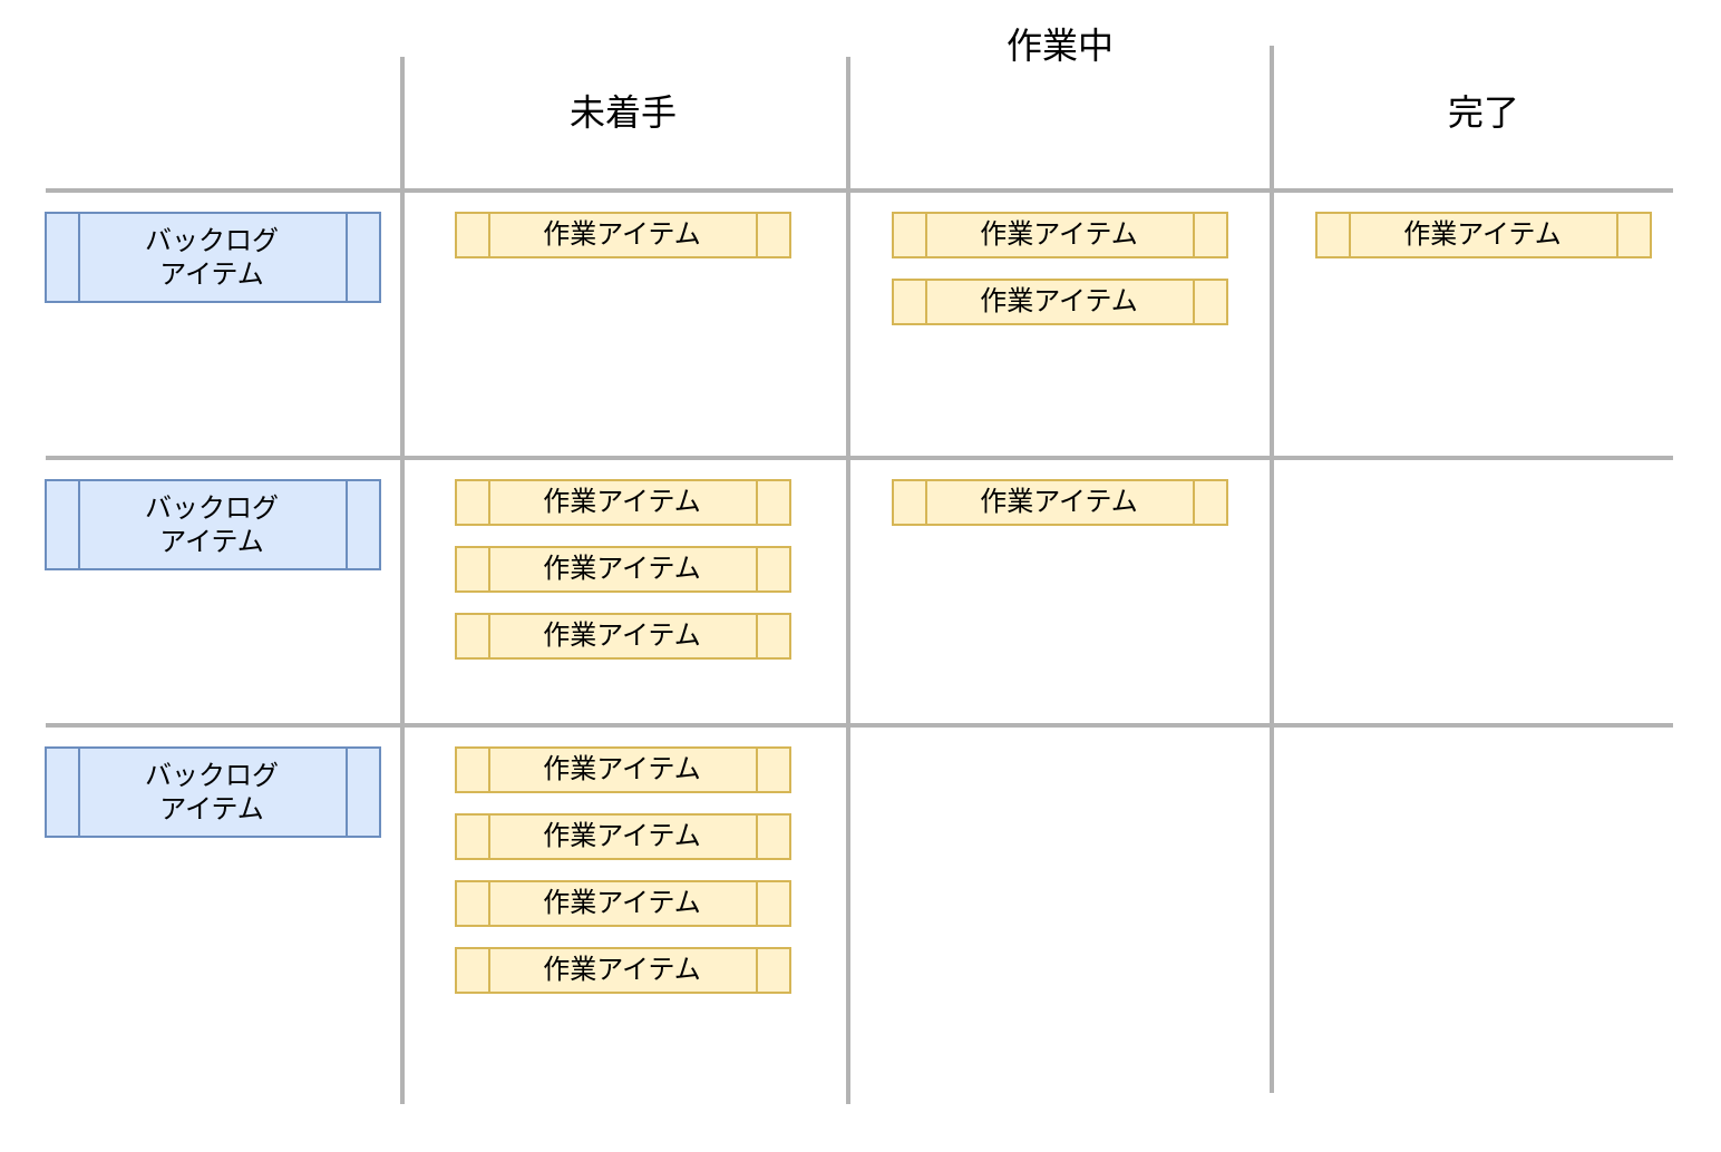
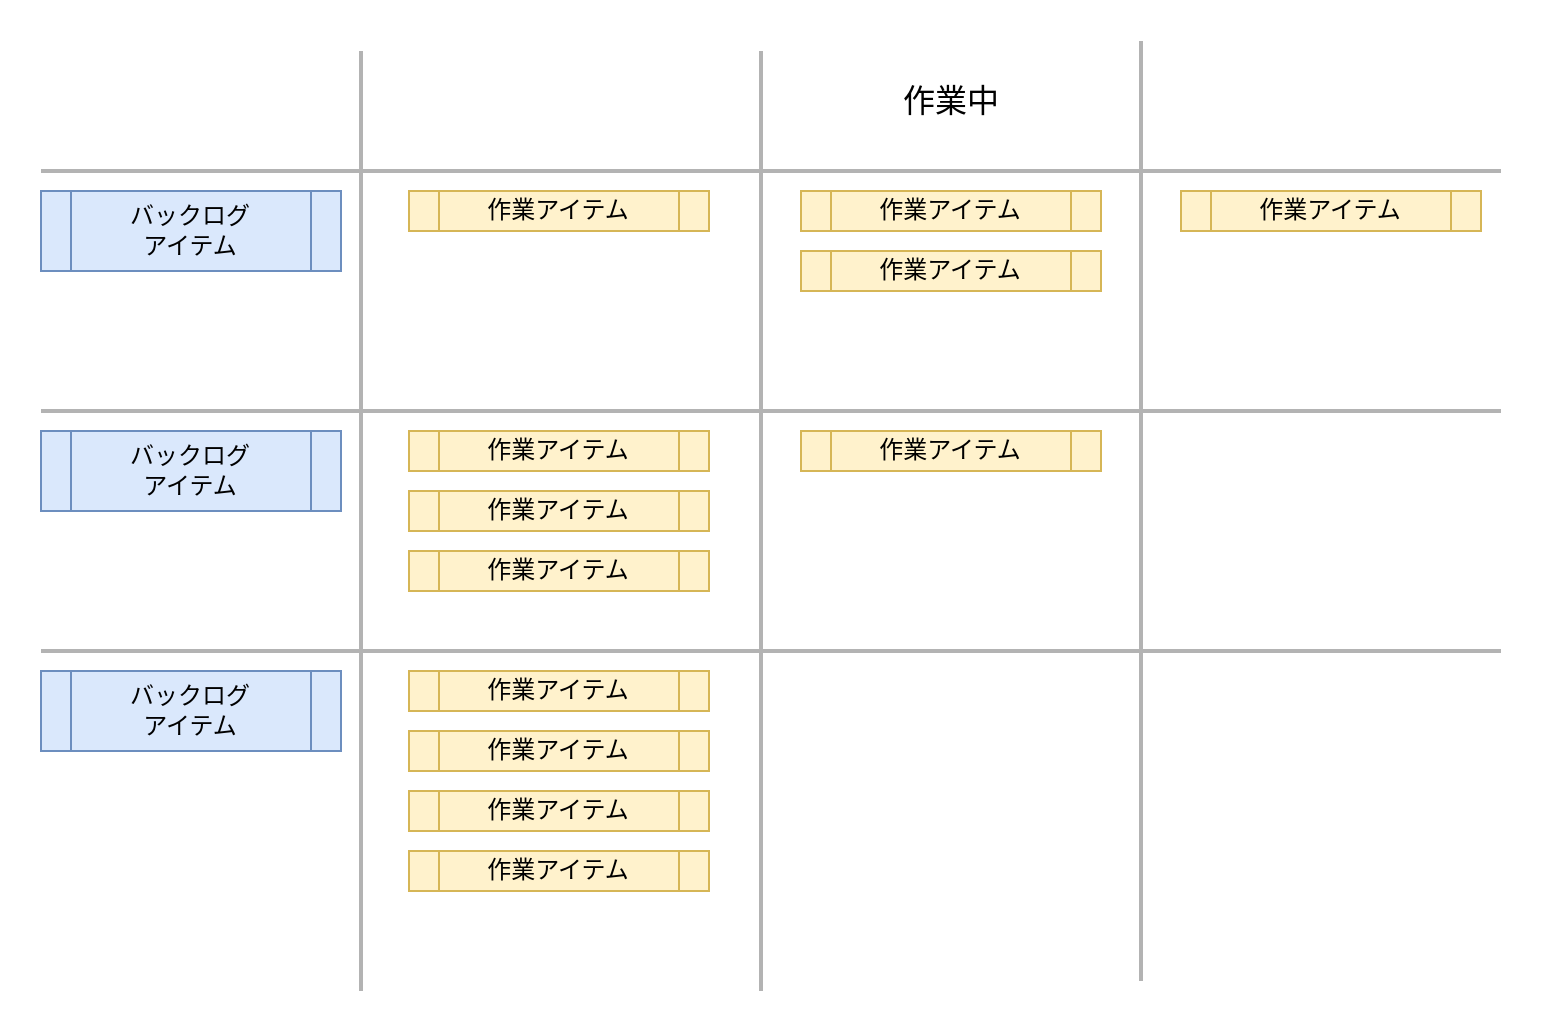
  <mxCell id="0" />
  <mxCell id="1" parent="0" />
  <mxCell id="2" value="バックログ&lt;br&gt;アイテム" style="shape=process;whiteSpace=wrap;html=1;backgroundOutline=1;fillColor=#dae8fc;strokeColor=#6c8ebf;" vertex="1" parent="1"><mxGeometry x="20" y="95" width="150" height="40" as="geometry" /></mxCell>
  <mxCell id="3" value="バックログ&lt;br&gt;アイテム" style="shape=process;whiteSpace=wrap;html=1;backgroundOutline=1;fillColor=#dae8fc;strokeColor=#6c8ebf;" vertex="1" parent="1"><mxGeometry x="20" y="215" width="150" height="40" as="geometry" /></mxCell>
  <mxCell id="4" value="バックログ&lt;br&gt;アイテム" style="shape=process;whiteSpace=wrap;html=1;backgroundOutline=1;fillColor=#dae8fc;strokeColor=#6c8ebf;" vertex="1" parent="1"><mxGeometry x="20" y="335" width="150" height="40" as="geometry" /></mxCell>
  <mxCell id="5" value="作業アイテム" style="shape=process;whiteSpace=wrap;html=1;backgroundOutline=1;fillColor=#fff2cc;strokeColor=#d6b656;" vertex="1" parent="1"><mxGeometry x="204" y="95" width="150" height="20" as="geometry" /></mxCell>
  <mxCell id="6" value="作業アイテム" style="shape=process;whiteSpace=wrap;html=1;backgroundOutline=1;fillColor=#fff2cc;strokeColor=#d6b656;" vertex="1" parent="1"><mxGeometry x="590" y="95" width="150" height="20" as="geometry" /></mxCell>
  <mxCell id="7" value="作業アイテム" style="shape=process;whiteSpace=wrap;html=1;backgroundOutline=1;fillColor=#fff2cc;strokeColor=#d6b656;" vertex="1" parent="1"><mxGeometry x="400" y="95" width="150" height="20" as="geometry" /></mxCell>
  <mxCell id="8" value="作業アイテム" style="shape=process;whiteSpace=wrap;html=1;backgroundOutline=1;fillColor=#fff2cc;strokeColor=#d6b656;" vertex="1" parent="1"><mxGeometry x="204" y="215" width="150" height="20" as="geometry" /></mxCell>
  <mxCell id="9" value="作業アイテム" style="shape=process;whiteSpace=wrap;html=1;backgroundOutline=1;fillColor=#fff2cc;strokeColor=#d6b656;" vertex="1" parent="1"><mxGeometry x="204" y="245" width="150" height="20" as="geometry" /></mxCell>
  <mxCell id="10" value="作業アイテム" style="shape=process;whiteSpace=wrap;html=1;backgroundOutline=1;fillColor=#fff2cc;strokeColor=#d6b656;" vertex="1" parent="1"><mxGeometry x="400" y="215" width="150" height="20" as="geometry" /></mxCell>
  <mxCell id="11" value="作業アイテム" style="shape=process;whiteSpace=wrap;html=1;backgroundOutline=1;fillColor=#fff2cc;strokeColor=#d6b656;" vertex="1" parent="1"><mxGeometry x="204" y="335" width="150" height="20" as="geometry" /></mxCell>
  <mxCell id="12" value="作業アイテム" style="shape=process;whiteSpace=wrap;html=1;backgroundOutline=1;fillColor=#fff2cc;strokeColor=#d6b656;" vertex="1" parent="1"><mxGeometry x="204" y="365" width="150" height="20" as="geometry" /></mxCell>
  <mxCell id="13" value="作業アイテム" style="shape=process;whiteSpace=wrap;html=1;backgroundOutline=1;fillColor=#fff2cc;strokeColor=#d6b656;" vertex="1" parent="1"><mxGeometry x="204" y="395" width="150" height="20" as="geometry" /></mxCell>
  <mxCell id="14" value="" style="endArrow=none;html=1;strokeWidth=2;rounded=0;strokeColor=#B3B3B3;" edge="1" parent="1"><mxGeometry width="50" height="50" relative="1" as="geometry"><mxPoint x="180" y="495" as="sourcePoint" /><mxPoint x="180" y="25" as="targetPoint" /></mxGeometry></mxCell>
  <mxCell id="15" value="" style="endArrow=none;html=1;strokeWidth=2;rounded=0;strokeColor=#B3B3B3;" edge="1" parent="1"><mxGeometry width="50" height="50" relative="1" as="geometry"><mxPoint x="750" y="85" as="sourcePoint" /><mxPoint x="20" y="85" as="targetPoint" /></mxGeometry></mxCell>
  <mxCell id="16" value="" style="endArrow=none;html=1;strokeWidth=2;rounded=0;strokeColor=#B3B3B3;" edge="1" parent="1"><mxGeometry width="50" height="50" relative="1" as="geometry"><mxPoint x="750" y="205" as="sourcePoint" /><mxPoint x="20" y="205" as="targetPoint" /></mxGeometry></mxCell>
  <mxCell id="17" value="" style="endArrow=none;html=1;strokeWidth=2;rounded=0;strokeColor=#B3B3B3;" edge="1" parent="1"><mxGeometry width="50" height="50" relative="1" as="geometry"><mxPoint x="750" y="325" as="sourcePoint" /><mxPoint x="20" y="325" as="targetPoint" /></mxGeometry></mxCell>
  <mxCell id="18" value="" style="endArrow=none;html=1;strokeWidth=2;rounded=0;strokeColor=#B3B3B3;" edge="1" parent="1"><mxGeometry width="50" height="50" relative="1" as="geometry"><mxPoint x="380" y="495" as="sourcePoint" /><mxPoint x="380" y="25" as="targetPoint" /></mxGeometry></mxCell>
  <mxCell id="19" value="" style="endArrow=none;html=1;strokeWidth=2;rounded=0;strokeColor=#B3B3B3;" edge="1" parent="1"><mxGeometry width="50" height="50" relative="1" as="geometry"><mxPoint x="570" y="490" as="sourcePoint" /><mxPoint x="570" y="20" as="targetPoint" /></mxGeometry></mxCell>
  <mxCell id="20" value="作業アイテム" style="shape=process;whiteSpace=wrap;html=1;backgroundOutline=1;fillColor=#fff2cc;strokeColor=#d6b656;" vertex="1" parent="1"><mxGeometry x="400" y="125" width="150" height="20" as="geometry" /></mxCell>
  <mxCell id="21" value="作業アイテム" style="shape=process;whiteSpace=wrap;html=1;backgroundOutline=1;fillColor=#fff2cc;strokeColor=#d6b656;" vertex="1" parent="1"><mxGeometry x="204" y="275" width="150" height="20" as="geometry" /></mxCell>
  <mxCell id="22" value="作業アイテム" style="shape=process;whiteSpace=wrap;html=1;backgroundOutline=1;fillColor=#fff2cc;strokeColor=#d6b656;" vertex="1" parent="1"><mxGeometry x="204" y="425" width="150" height="20" as="geometry" /></mxCell>
- <mxCell id="23" value="未着手" style="text;html=1;strokeColor=none;fillColor=none;align=center;verticalAlign=middle;whiteSpace=wrap;rounded=0;fontSize=16;" vertex="1" parent="1"><mxGeometry x="233.5" y="35" width="91" height="30" as="geometry" /></mxCell>
- <mxCell id="24" value="作業中" style="text;html=1;strokeColor=none;fillColor=none;align=center;verticalAlign=middle;whiteSpace=wrap;rounded=0;fontSize=16;" vertex="1" parent="1"><mxGeometry x="429.5" y="5" width="91" height="30" as="geometry" /></mxCell>
- <mxCell id="25" value="完了" style="text;html=1;strokeColor=none;fillColor=none;align=center;verticalAlign=middle;whiteSpace=wrap;rounded=0;fontSize=16;" vertex="1" parent="1"><mxGeometry x="619.5" y="35" width="91" height="30" as="geometry" /></mxCell>
+ <mxCell id="24" value="作業中" style="text;html=1;strokeColor=none;fillColor=none;align=center;verticalAlign=middle;whiteSpace=wrap;rounded=0;fontSize=16;" vertex="1" parent="1"><mxGeometry x="429.5" y="35" width="91" height="30" as="geometry" /></mxCell>
